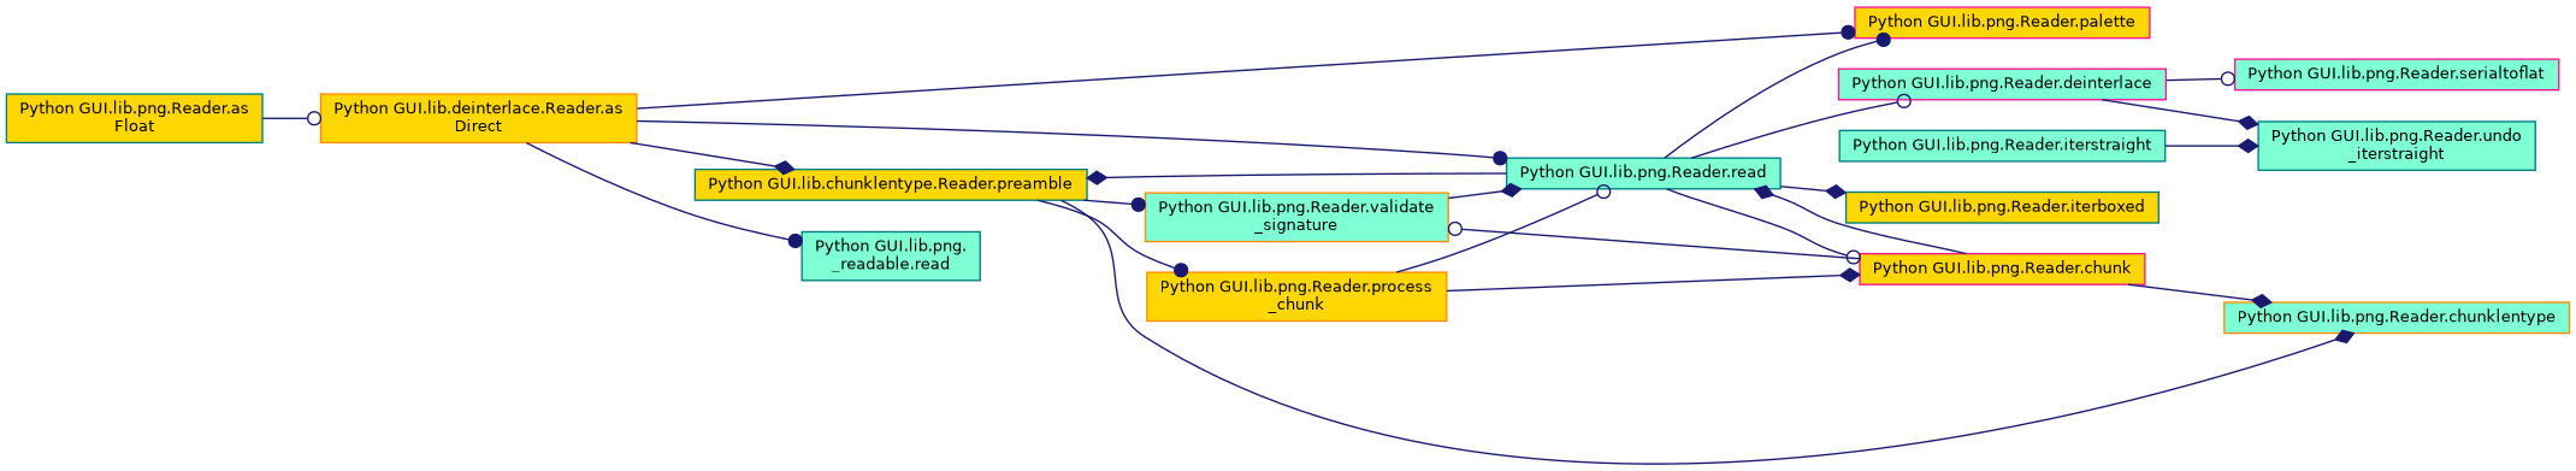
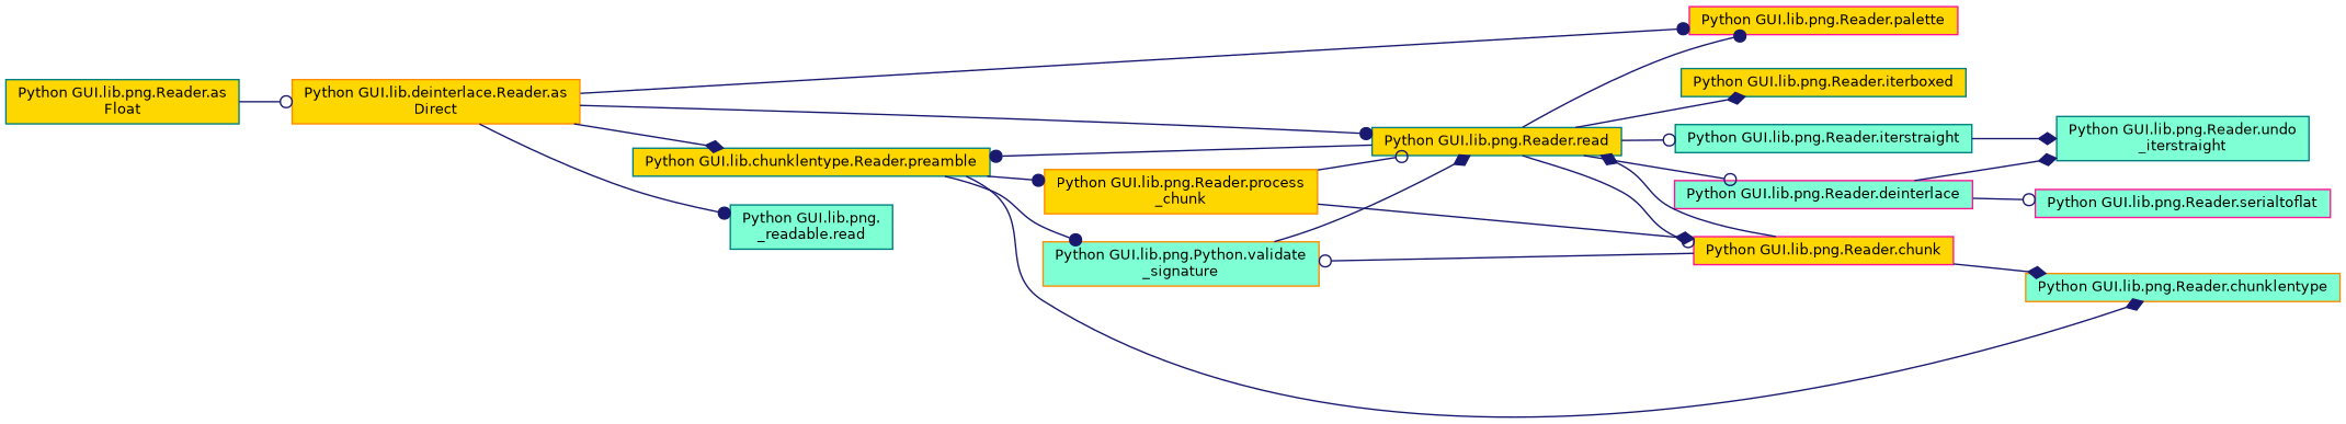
  digraph {
    rankdir=LR
    node [color=teal fillcolor=gold fontname=Helvetica fontsize=10 shape=record style=filled]
    edge [arrowhead=diamond color=midnightblue fontname=Helvetica fontsize=10 labelfontname=Helvetica labelfontsize=10 style=solid]
    n1 [fontcolor=black height=0.2 label="Python GUI.lib.png.Reader.as\lFloat" width=0.4]
    n2 [color=darkorange height=0.2 label="Python GUI.lib.deinterlace.Reader.as\lDirect" width=0.4]
    n3 [height=0.2 label="Python GUI.lib.chunklentype.Reader.preamble" width=0.4]
-   n4 [fillcolor=aquamarine height=0.2 label="Python GUI.lib.png.Reader.read" width=0.4]
+   n4 [height=0.2 label="Python GUI.lib.png.Reader.read" width=0.4]
    n5 [color=deeppink height=0.2 label="Python GUI.lib.png.Reader.palette" width=0.4]
    n6 [fillcolor=aquamarine height=0.2 label="Python GUI.lib.png.\l_readable.read" width=0.4]
-   n7 [color=darkorange fillcolor=aquamarine height=0.2 label="Python GUI.lib.png.Reader.validate\l_signature" width=0.4]
+   n7 [color=darkorange fillcolor=aquamarine height=0.2 label="Python GUI.lib.png.Python.validate\l_signature" width=0.4]
    n8 [color=darkorange fillcolor=aquamarine height=0.2 label="Python GUI.lib.png.Reader.chunklentype" width=0.4]
    n9 [color=darkorange height=0.2 label="Python GUI.lib.png.Reader.process\l_chunk" width=0.4]
    n10 [color=deeppink height=0.2 label="Python GUI.lib.png.Reader.chunk" width=0.4]
    n11 [color=deeppink fillcolor=aquamarine height=0.2 label="Python GUI.lib.png.Reader.deinterlace" width=0.4]
    n12 [height=0.2 label="Python GUI.lib.png.Reader.iterboxed" width=0.4]
    n13 [fillcolor=aquamarine height=0.2 label="Python GUI.lib.png.Reader.iterstraight" width=0.4]
    n14 [fillcolor=aquamarine height=0.2 label="Python GUI.lib.png.Reader.undo\l_iterstraight" width=0.4]
    n15 [color=deeppink fillcolor=aquamarine height=0.2 label="Python GUI.lib.png.Reader.serialtoflat" width=0.4]
    n1 -> n2 [arrowhead=odot]
    n2 -> n3
    n2 -> n4 [arrowhead=dot]
    n2 -> n5 [arrowhead=dot]
    n2 -> n6 [arrowhead=dot]
    n3 -> n7 [arrowhead=dot]
    n3 -> n8
    n3 -> n9 [arrowhead=dot]
-   n4 -> n3
+   n4 -> n3 [arrowhead=dot]
    n4 -> n5 [arrowhead=dot]
    n4 -> n10 [arrowhead=odot]
    n4 -> n11 [arrowhead=odot]
    n4 -> n12
+   n4 -> n13 [arrowhead=odot]
    n7 -> n4
    n9 -> n4 [arrowhead=odot]
    n9 -> n10
    n10 -> n4
    n10 -> n7 [arrowhead=odot]
    n10 -> n8
    n11 -> n14
    n11 -> n15 [arrowhead=odot]
    n13 -> n14
  }
